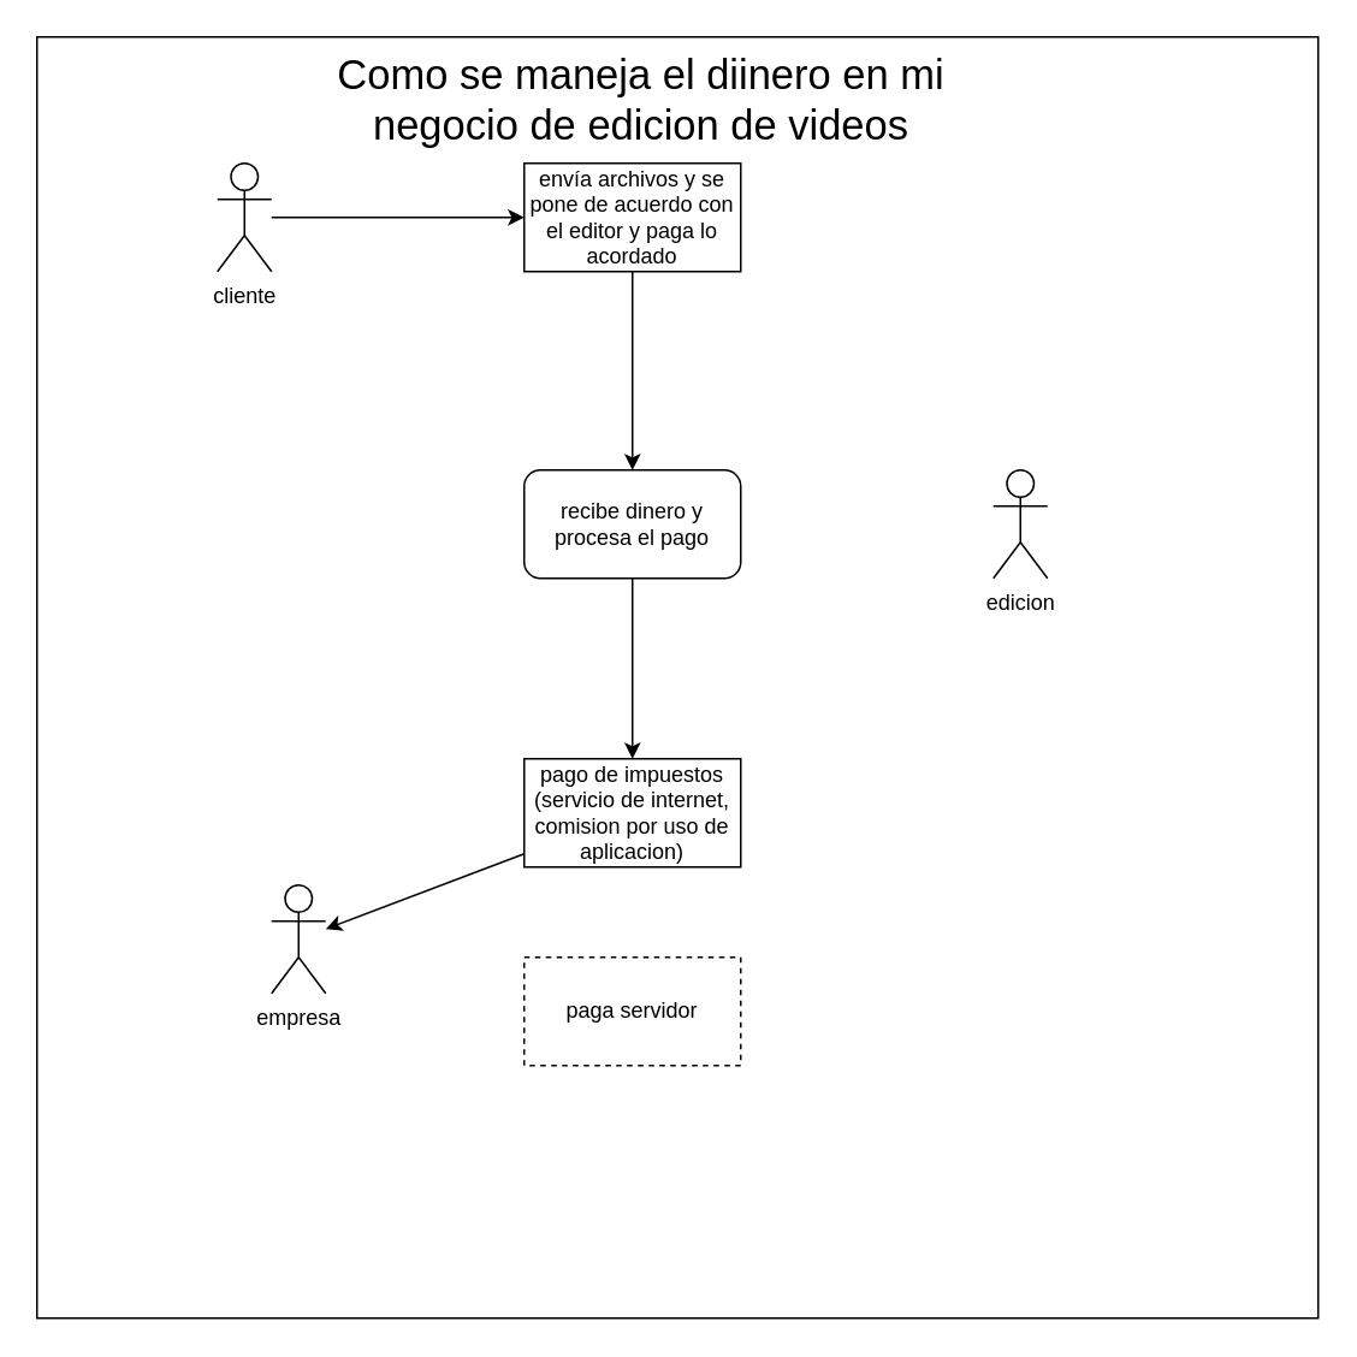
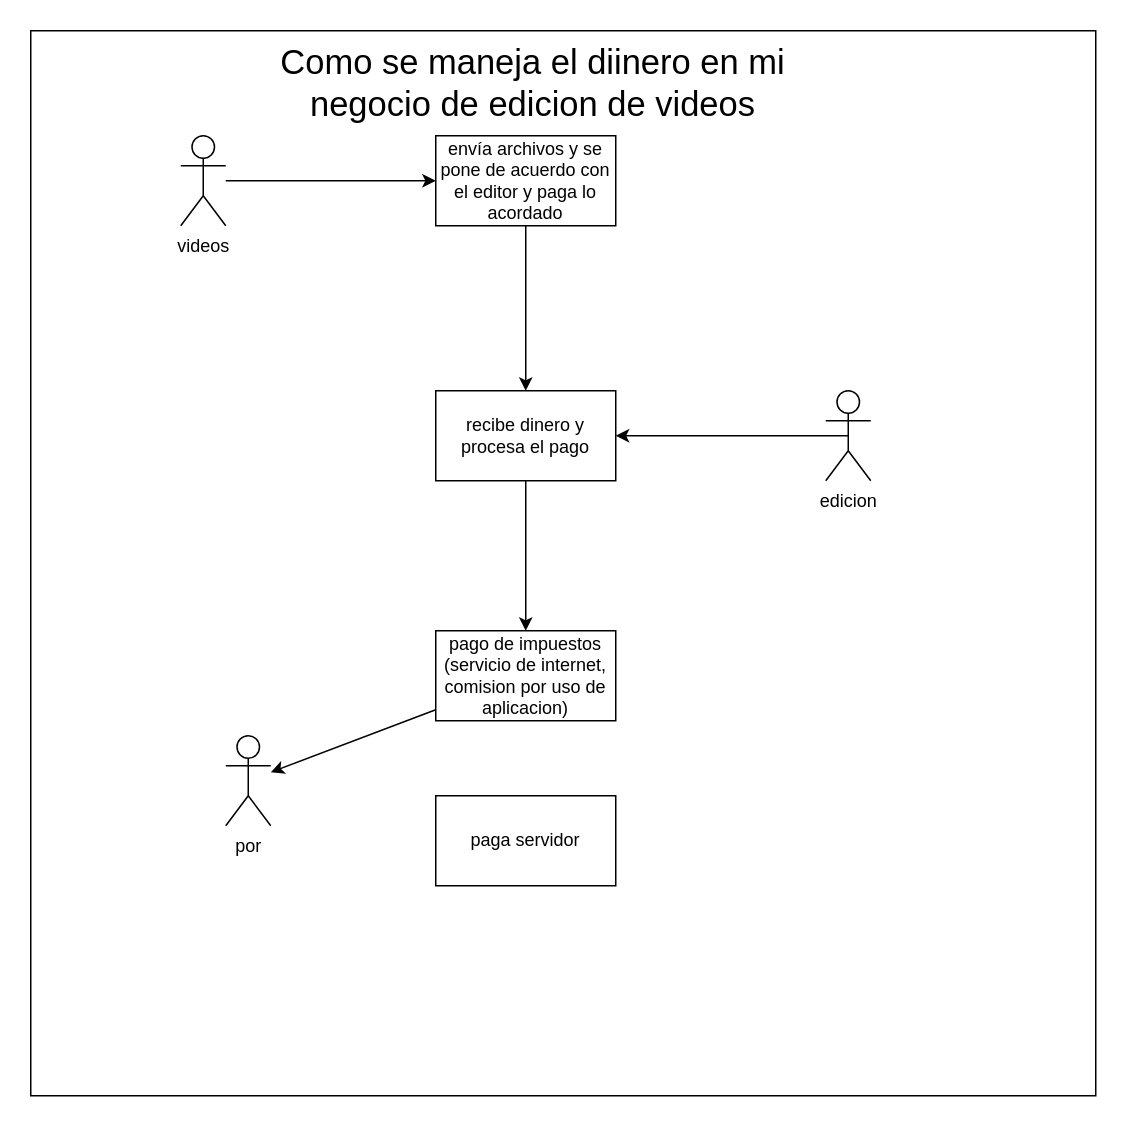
  <mxCell id="0" />
  <mxCell id="1" parent="0" />
- <mxCell id="2" value="cliente" style="shape=umlActor;verticalLabelPosition=bottom;verticalAlign=top;html=1;outlineConnect=0;" vertex="1" parent="1"><mxGeometry x="120" y="90" width="30" height="60" as="geometry" /></mxCell>
+ <mxCell id="2" value="videos" style="shape=umlActor;verticalLabelPosition=bottom;verticalAlign=top;html=1;outlineConnect=0;" vertex="1" parent="1"><mxGeometry x="120" y="90" width="30" height="60" as="geometry" /></mxCell>
  <mxCell id="3" value="envía archivos y se pone de acuerdo con el editor y paga lo acordado" style="rounded=0;whiteSpace=wrap;html=1;" vertex="1" parent="1"><mxGeometry x="290" y="90" width="120" height="60" as="geometry" /></mxCell>
  <mxCell id="4" style="edgeStyle=none;html=1;" edge="1" parent="1" source="2" target="3"><mxGeometry relative="1" as="geometry" /></mxCell>
  <mxCell id="5" value="" style="edgeStyle=none;html=1;" edge="1" parent="1" source="6" target="12"><mxGeometry relative="1" as="geometry" /></mxCell>
- <mxCell id="6" value="recibe dinero y procesa el pago" style="whiteSpace=wrap;html=1;rounded=1;" vertex="1" parent="1"><mxGeometry x="290" y="260" width="120" height="60" as="geometry" /></mxCell>
+ <mxCell id="6" value="recibe dinero y procesa el pago" style="rounded=0;whiteSpace=wrap;html=1;" vertex="1" parent="1"><mxGeometry x="290" y="260" width="120" height="60" as="geometry" /></mxCell>
+ <mxCell id="7" style="edgeStyle=none;html=1;exitX=0.5;exitY=0.5;exitDx=0;exitDy=0;exitPerimeter=0;" edge="1" parent="1" source="8" target="6"><mxGeometry relative="1" as="geometry" /></mxCell>
  <mxCell id="8" value="edicion" style="shape=umlActor;verticalLabelPosition=bottom;verticalAlign=top;html=1;outlineConnect=0;" vertex="1" parent="1"><mxGeometry x="550" y="260" width="30" height="60" as="geometry" /></mxCell>
  <mxCell id="9" style="edgeStyle=none;html=1;exitX=0.5;exitY=1;exitDx=0;exitDy=0;exitPerimeter=0;entryX=0.5;entryY=0;entryDx=0;entryDy=0;" edge="1" parent="1" source="3" target="6"><mxGeometry relative="1" as="geometry"><mxPoint x="160" y="130" as="sourcePoint" /><mxPoint x="300" y="130" as="targetPoint" /></mxGeometry></mxCell>
- <mxCell id="10" value="empresa" style="shape=umlActor;verticalLabelPosition=bottom;verticalAlign=top;html=1;outlineConnect=0;" vertex="1" parent="1"><mxGeometry x="150" y="490" width="30" height="60" as="geometry" /></mxCell>
+ <mxCell id="10" value="por" style="shape=umlActor;verticalLabelPosition=bottom;verticalAlign=top;html=1;outlineConnect=0;" vertex="1" parent="1"><mxGeometry x="150" y="490" width="30" height="60" as="geometry" /></mxCell>
  <mxCell id="11" value="" style="edgeStyle=none;html=1;" edge="1" parent="1" source="12" target="10"><mxGeometry relative="1" as="geometry" /></mxCell>
  <mxCell id="12" value="pago de impuestos (servicio de internet, comision por uso de aplicacion)" style="rounded=0;whiteSpace=wrap;html=1;" vertex="1" parent="1"><mxGeometry x="290" y="420" width="120" height="60" as="geometry" /></mxCell>
- <mxCell id="13" value="paga servidor" style="rounded=0;whiteSpace=wrap;html=1;dashed=1;" vertex="1" parent="1"><mxGeometry x="290" y="530" width="120" height="60" as="geometry" /></mxCell>
+ <mxCell id="13" value="paga servidor" style="rounded=0;whiteSpace=wrap;html=1;" vertex="1" parent="1"><mxGeometry x="290" y="530" width="120" height="60" as="geometry" /></mxCell>
  <mxCell id="14" value="" style="whiteSpace=wrap;html=1;aspect=fixed;fillColor=none;" vertex="1" parent="1"><mxGeometry x="20" y="20" width="710" height="710" as="geometry" /></mxCell>
  <mxCell id="15" value="&lt;font style=&quot;font-size: 23px;&quot;&gt;Como se maneja el diinero en mi negocio de edicion de videos&lt;/font&gt;" style="text;html=1;align=center;verticalAlign=middle;whiteSpace=wrap;rounded=0;" vertex="1" parent="1"><mxGeometry x="160" y="40" width="390" height="30" as="geometry" /></mxCell>
